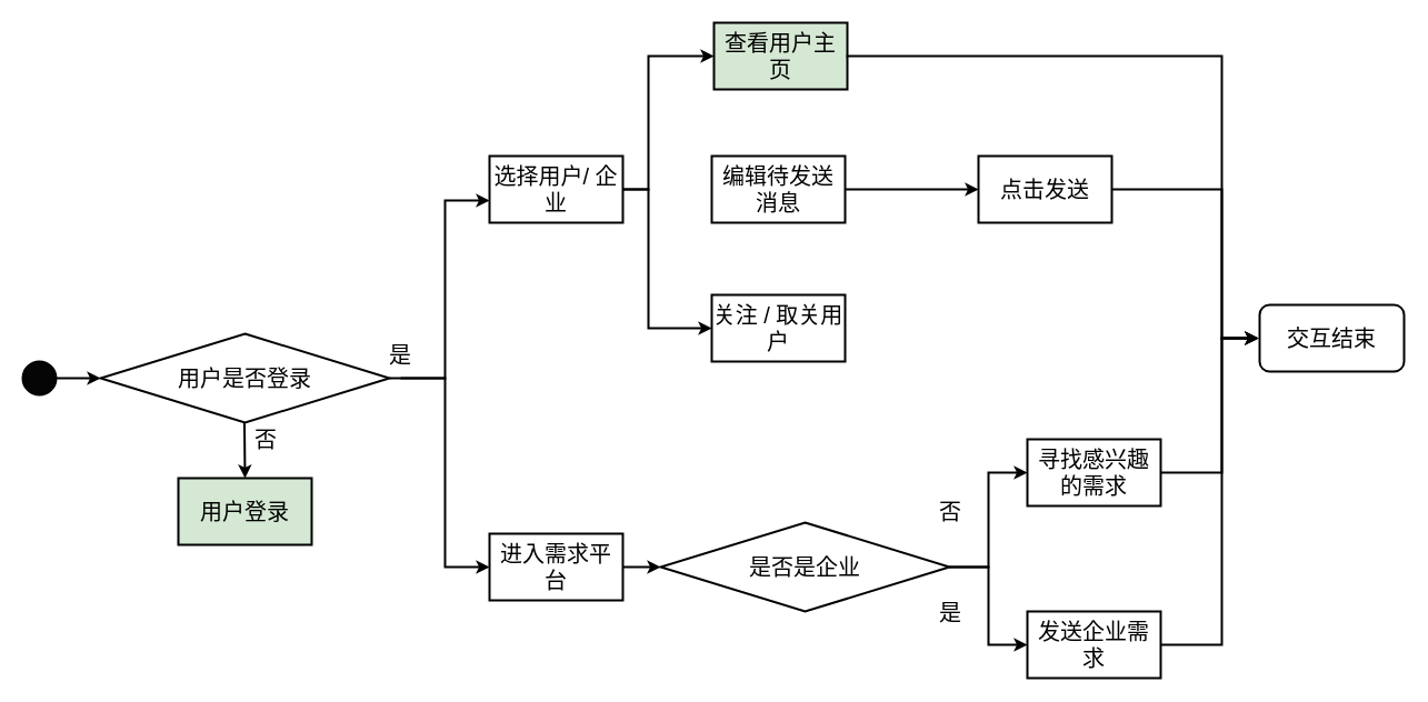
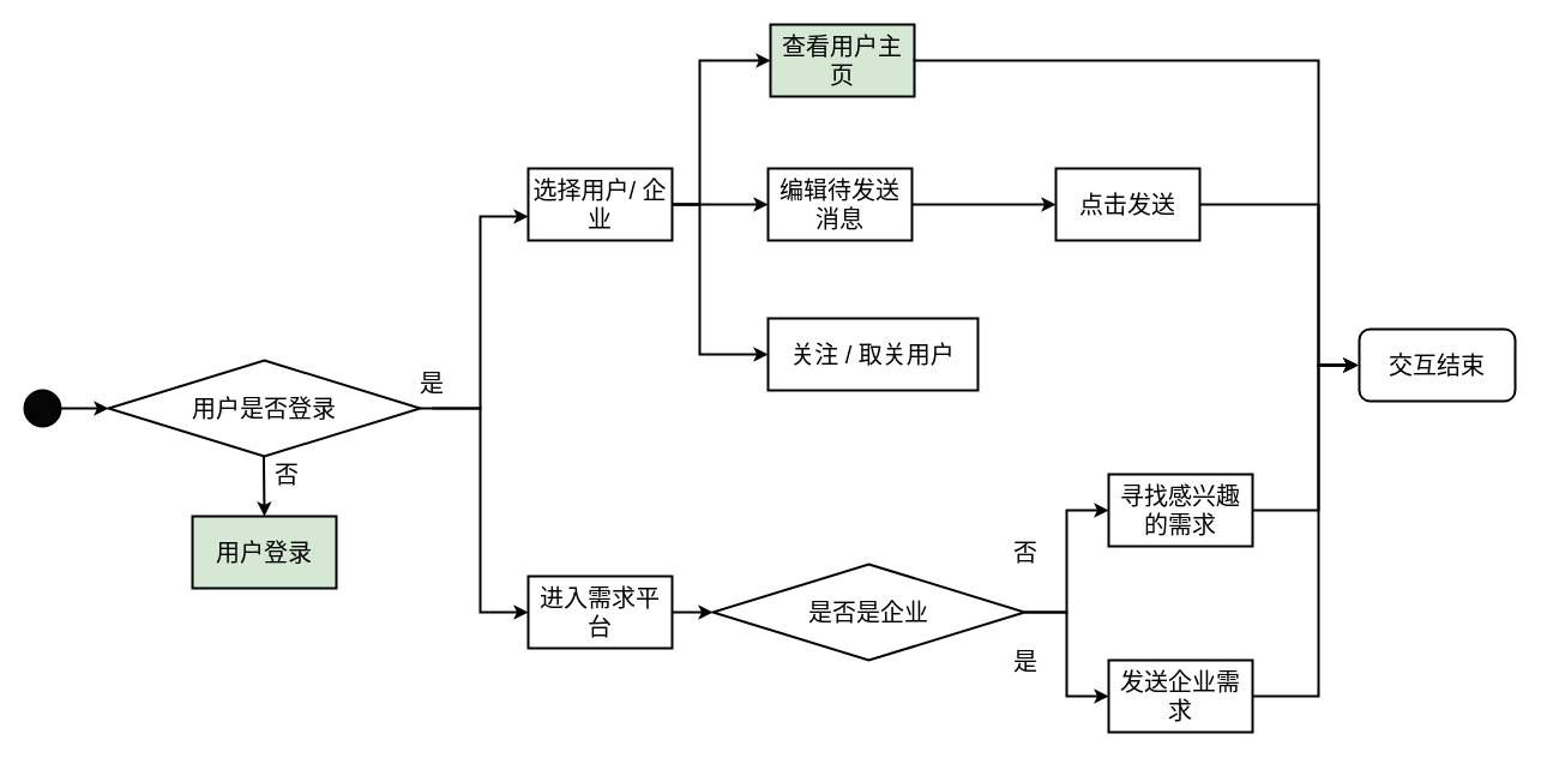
  <mxCell id="0" />
  <mxCell id="1" parent="0" />
  <mxCell id="2" value="" style="ellipse;whiteSpace=wrap;html=1;aspect=fixed;fillColor=#050505;strokeWidth=2;" vertex="1" parent="1"><mxGeometry x="20" y="325" width="30" height="30" as="geometry" /></mxCell>
  <mxCell id="3" value="" style="group;strokeWidth=2;" vertex="1" connectable="0" parent="1"><mxGeometry x="90" y="300" width="300" height="80" as="geometry" /></mxCell>
  <mxCell id="4" value="&lt;font style=&quot;font-size: 20px;&quot;&gt;用户是否登录&lt;/font&gt;" style="rhombus;whiteSpace=wrap;html=1;strokeWidth=2;" vertex="1" parent="3"><mxGeometry width="260" height="80" as="geometry" /></mxCell>
  <mxCell id="5" value="&lt;font style=&quot;font-size: 20px;&quot;&gt;是&lt;/font&gt;" style="text;html=1;align=center;verticalAlign=middle;whiteSpace=wrap;rounded=0;strokeWidth=2;" vertex="1" parent="3"><mxGeometry x="240" y="4" width="60" height="30" as="geometry" /></mxCell>
  <mxCell id="6" value="" style="group;strokeWidth=2;" vertex="1" connectable="0" parent="1"><mxGeometry x="160" y="430" width="120" height="60" as="geometry" /></mxCell>
  <mxCell id="7" value="&lt;font style=&quot;font-size: 20px;&quot;&gt;用户登录&lt;/font&gt;" style="rounded=0;whiteSpace=wrap;html=1;strokeWidth=2;fillColor=#d5e8d4;" vertex="1" parent="6"><mxGeometry width="120" height="60" as="geometry" /></mxCell>
  <mxCell id="8" value="" style="endArrow=classic;html=1;rounded=0;entryX=0.5;entryY=0;entryDx=0;entryDy=0;strokeWidth=2;" edge="1" parent="1" target="7"><mxGeometry width="50" height="50" relative="1" as="geometry"><mxPoint x="219.47" y="380" as="sourcePoint" /><mxPoint x="559.47" y="540" as="targetPoint" /></mxGeometry></mxCell>
  <mxCell id="9" value="&lt;font style=&quot;font-size: 20px;&quot;&gt;否&lt;/font&gt;" style="text;html=1;align=center;verticalAlign=middle;whiteSpace=wrap;rounded=0;strokeWidth=2;" vertex="1" parent="1"><mxGeometry x="209.47" y="380" width="60" height="30" as="geometry" /></mxCell>
  <mxCell id="10" value="" style="endArrow=classic;html=1;rounded=0;exitX=1;exitY=0.5;exitDx=0;exitDy=0;entryX=0;entryY=0.5;entryDx=0;entryDy=0;strokeWidth=2;" edge="1" parent="1" source="2" target="4"><mxGeometry width="50" height="50" relative="1" as="geometry"><mxPoint x="360" y="490" as="sourcePoint" /><mxPoint x="410" y="440" as="targetPoint" /></mxGeometry></mxCell>
  <mxCell id="11" value="" style="group;strokeWidth=2;" vertex="1" connectable="0" parent="1"><mxGeometry x="440" y="140" width="120" height="60" as="geometry" /></mxCell>
  <mxCell id="12" style="edgeStyle=orthogonalEdgeStyle;rounded=0;orthogonalLoop=1;jettySize=auto;html=1;exitX=0;exitY=0.5;exitDx=0;exitDy=0;strokeWidth=2;" edge="1" parent="11" source="13"><mxGeometry relative="1" as="geometry"><mxPoint x="0.316" y="29.895" as="targetPoint" /></mxGeometry></mxCell>
  <mxCell id="13" value="&lt;font style=&quot;font-size: 20px;&quot;&gt;选择用户/ 企业&lt;/font&gt;" style="rounded=0;whiteSpace=wrap;html=1;strokeWidth=2;" vertex="1" parent="11"><mxGeometry width="120" height="60" as="geometry" /></mxCell>
  <mxCell id="14" style="edgeStyle=orthogonalEdgeStyle;rounded=0;orthogonalLoop=1;jettySize=auto;html=1;exitX=1;exitY=0.5;exitDx=0;exitDy=0;strokeWidth=2;" edge="1" parent="11"><mxGeometry relative="1" as="geometry"><mxPoint y="40" as="targetPoint" /><mxPoint x="-80" y="199.95" as="sourcePoint" /><Array as="points"><mxPoint x="-40" y="200" /><mxPoint x="-40" y="40" /></Array></mxGeometry></mxCell>
  <mxCell id="15" value="" style="group;strokeWidth=2;" vertex="1" connectable="0" parent="1"><mxGeometry x="642" y="20" width="120" height="60" as="geometry" /></mxCell>
  <mxCell id="16" value="&lt;font style=&quot;font-size: 20px;&quot;&gt;查看用户主页&lt;/font&gt;" style="rounded=0;whiteSpace=wrap;html=1;strokeWidth=2;fillColor=#d5e8d4;" vertex="1" parent="15"><mxGeometry width="120" height="60" as="geometry" /></mxCell>
  <mxCell id="17" value="" style="group;strokeWidth=2;" vertex="1" connectable="0" parent="1"><mxGeometry x="440" y="480" width="120" height="60" as="geometry" /></mxCell>
  <mxCell id="18" style="edgeStyle=orthogonalEdgeStyle;rounded=0;orthogonalLoop=1;jettySize=auto;html=1;exitX=1;exitY=0.5;exitDx=0;exitDy=0;strokeWidth=2;" edge="1" parent="17" source="19"><mxGeometry relative="1" as="geometry"><mxPoint x="154" y="30.25" as="targetPoint" /></mxGeometry></mxCell>
  <mxCell id="19" value="&lt;font style=&quot;font-size: 20px;&quot;&gt;进入需求平台&lt;/font&gt;" style="rounded=0;whiteSpace=wrap;html=1;strokeWidth=2;" vertex="1" parent="17"><mxGeometry width="120" height="60" as="geometry" /></mxCell>
  <mxCell id="20" value="" style="group;strokeWidth=2;" vertex="1" connectable="0" parent="1"><mxGeometry x="594" y="470" width="260" height="80" as="geometry" /></mxCell>
  <mxCell id="21" value="&lt;font style=&quot;font-size: 20px;&quot;&gt;是否是企业&lt;/font&gt;" style="rhombus;whiteSpace=wrap;html=1;strokeWidth=2;" vertex="1" parent="20"><mxGeometry width="260" height="80" as="geometry" /></mxCell>
  <mxCell id="22" value="" style="group;strokeWidth=2;" vertex="1" connectable="0" parent="1"><mxGeometry x="640" y="140" width="120" height="60" as="geometry" /></mxCell>
  <mxCell id="23" value="&lt;font style=&quot;font-size: 20px;&quot;&gt;编辑待发送消息&lt;/font&gt;" style="rounded=0;whiteSpace=wrap;html=1;strokeWidth=2;" vertex="1" parent="22"><mxGeometry width="120" height="60" as="geometry" /></mxCell>
  <mxCell id="24" value="&lt;font style=&quot;font-size: 20px;&quot;&gt;交互结束&lt;/font&gt;" style="rounded=1;whiteSpace=wrap;html=1;strokeWidth=2;" vertex="1" parent="1"><mxGeometry x="1133" y="274" width="130" height="60" as="geometry" /></mxCell>
  <mxCell id="25" style="edgeStyle=orthogonalEdgeStyle;rounded=0;orthogonalLoop=1;jettySize=auto;html=1;exitX=1;exitY=0.5;exitDx=0;exitDy=0;entryX=0;entryY=0.5;entryDx=0;entryDy=0;strokeWidth=2;" edge="1" parent="1"><mxGeometry relative="1" as="geometry"><mxPoint x="1043" y="425" as="sourcePoint" /><mxPoint x="1132" y="304" as="targetPoint" /><Array as="points"><mxPoint x="1099" y="425" /><mxPoint x="1099" y="304" /></Array></mxGeometry></mxCell>
  <mxCell id="26" value="&lt;font style=&quot;font-size: 20px;&quot;&gt;寻找感兴趣的需求&lt;/font&gt;" style="rounded=0;whiteSpace=wrap;html=1;strokeWidth=2;" vertex="1" parent="1"><mxGeometry x="924" y="395" width="120" height="60" as="geometry" /></mxCell>
  <mxCell id="27" style="edgeStyle=orthogonalEdgeStyle;rounded=0;orthogonalLoop=1;jettySize=auto;html=1;exitX=1;exitY=0.5;exitDx=0;exitDy=0;entryX=0;entryY=0.5;entryDx=0;entryDy=0;strokeWidth=2;" edge="1" parent="1"><mxGeometry relative="1" as="geometry"><mxPoint x="1043" y="580" as="sourcePoint" /><mxPoint x="1132" y="304" as="targetPoint" /><Array as="points"><mxPoint x="1099" y="580" /><mxPoint x="1099" y="304" /></Array></mxGeometry></mxCell>
  <mxCell id="28" value="&lt;font style=&quot;font-size: 20px;&quot;&gt;发送企业需求&lt;/font&gt;" style="rounded=0;whiteSpace=wrap;html=1;strokeWidth=2;" vertex="1" parent="1"><mxGeometry x="924" y="550" width="120" height="60" as="geometry" /></mxCell>
  <mxCell id="29" value="" style="endArrow=classic;html=1;rounded=0;entryX=0;entryY=0.5;entryDx=0;entryDy=0;strokeWidth=2;" edge="1" parent="1" target="19"><mxGeometry width="50" height="50" relative="1" as="geometry"><mxPoint x="350" y="340" as="sourcePoint" /><mxPoint x="330" y="570" as="targetPoint" /><Array as="points"><mxPoint x="400" y="340" /><mxPoint x="400" y="510" /></Array></mxGeometry></mxCell>
- <mxCell id="30" value="&lt;font style=&quot;font-size: 20px;&quot;&gt;关注 / 取关用户&lt;/font&gt;" style="rounded=0;whiteSpace=wrap;html=1;strokeWidth=2;" vertex="1" parent="1"><mxGeometry x="640" y="265" width="120" height="60" as="geometry" /></mxCell>
+ <mxCell id="30" value="&lt;font style=&quot;font-size: 20px;&quot;&gt;关注 / 取关用户&lt;/font&gt;" style="rounded=0;whiteSpace=wrap;html=1;strokeWidth=2;" vertex="1" parent="1"><mxGeometry x="640" y="265" width="175" height="60" as="geometry" /></mxCell>
  <mxCell id="31" style="edgeStyle=orthogonalEdgeStyle;rounded=0;orthogonalLoop=1;jettySize=auto;html=1;exitX=1;exitY=0.5;exitDx=0;exitDy=0;entryX=0;entryY=0.5;entryDx=0;entryDy=0;strokeWidth=2;" edge="1" parent="1" source="32"><mxGeometry relative="1" as="geometry"><mxPoint x="1043" y="170" as="sourcePoint" /><mxPoint x="1132" y="304" as="targetPoint" /><Array as="points"><mxPoint x="1099" y="170" /><mxPoint x="1099" y="304" /></Array></mxGeometry></mxCell>
  <mxCell id="32" value="&lt;font style=&quot;font-size: 20px;&quot;&gt;点击发送&lt;/font&gt;" style="rounded=0;whiteSpace=wrap;html=1;strokeWidth=2;" vertex="1" parent="1"><mxGeometry x="880" y="140" width="120" height="60" as="geometry" /></mxCell>
  <mxCell id="33" style="edgeStyle=orthogonalEdgeStyle;rounded=0;orthogonalLoop=1;jettySize=auto;html=1;exitX=1;exitY=0.5;exitDx=0;exitDy=0;entryX=0;entryY=0.5;entryDx=0;entryDy=0;strokeWidth=2;" edge="1" parent="1" source="21" target="28"><mxGeometry relative="1" as="geometry"><mxPoint x="902" y="580" as="targetPoint" /></mxGeometry></mxCell>
  <mxCell id="34" style="edgeStyle=orthogonalEdgeStyle;rounded=0;orthogonalLoop=1;jettySize=auto;html=1;exitX=1;exitY=0.5;exitDx=0;exitDy=0;entryX=0;entryY=0.5;entryDx=0;entryDy=0;strokeWidth=2;" edge="1" parent="1" source="21" target="26"><mxGeometry relative="1" as="geometry"><mxPoint x="891" y="404" as="targetPoint" /></mxGeometry></mxCell>
  <mxCell id="35" value="&lt;font style=&quot;font-size: 20px;&quot;&gt;是&lt;/font&gt;" style="text;html=1;align=center;verticalAlign=middle;whiteSpace=wrap;rounded=0;strokeWidth=2;" vertex="1" parent="1"><mxGeometry x="825" y="536" width="60" height="30" as="geometry" /></mxCell>
  <mxCell id="36" value="&lt;font style=&quot;font-size: 20px;&quot;&gt;否&lt;/font&gt;" style="text;html=1;align=center;verticalAlign=middle;whiteSpace=wrap;rounded=0;strokeWidth=2;" vertex="1" parent="1"><mxGeometry x="825" y="445" width="60" height="30" as="geometry" /></mxCell>
+ <mxCell id="37" style="edgeStyle=orthogonalEdgeStyle;rounded=0;orthogonalLoop=1;jettySize=auto;html=1;exitX=1;exitY=0.5;exitDx=0;exitDy=0;strokeWidth=2;" edge="1" parent="1" source="13" target="23"><mxGeometry relative="1" as="geometry" /></mxCell>
  <mxCell id="38" style="edgeStyle=orthogonalEdgeStyle;rounded=0;orthogonalLoop=1;jettySize=auto;html=1;exitX=1;exitY=0.5;exitDx=0;exitDy=0;entryX=0;entryY=0.5;entryDx=0;entryDy=0;strokeWidth=2;" edge="1" parent="1" source="13" target="16"><mxGeometry relative="1" as="geometry"><mxPoint x="583" y="52" as="targetPoint" /><Array as="points"><mxPoint x="583" y="170" /><mxPoint x="583" y="50" /></Array></mxGeometry></mxCell>
  <mxCell id="39" style="edgeStyle=orthogonalEdgeStyle;rounded=0;orthogonalLoop=1;jettySize=auto;html=1;entryX=0;entryY=0.5;entryDx=0;entryDy=0;strokeWidth=2;" edge="1" parent="1" source="13" target="30"><mxGeometry relative="1" as="geometry"><mxPoint x="583" y="305" as="targetPoint" /><Array as="points"><mxPoint x="583" y="170" /><mxPoint x="583" y="295" /></Array></mxGeometry></mxCell>
  <mxCell id="40" style="edgeStyle=orthogonalEdgeStyle;rounded=0;orthogonalLoop=1;jettySize=auto;html=1;exitX=1;exitY=0.5;exitDx=0;exitDy=0;entryX=0;entryY=0.5;entryDx=0;entryDy=0;strokeWidth=2;" edge="1" parent="1" source="23" target="32"><mxGeometry relative="1" as="geometry" /></mxCell>
  <mxCell id="41" style="edgeStyle=orthogonalEdgeStyle;rounded=0;orthogonalLoop=1;jettySize=auto;html=1;exitX=1;exitY=0.5;exitDx=0;exitDy=0;entryX=0;entryY=0.5;entryDx=0;entryDy=0;strokeWidth=2;" edge="1" parent="1"><mxGeometry relative="1" as="geometry"><mxPoint x="1132" y="304" as="targetPoint" /><mxPoint x="761" y="50" as="sourcePoint" /><Array as="points"><mxPoint x="1099" y="50" /><mxPoint x="1099" y="304" /></Array></mxGeometry></mxCell>
